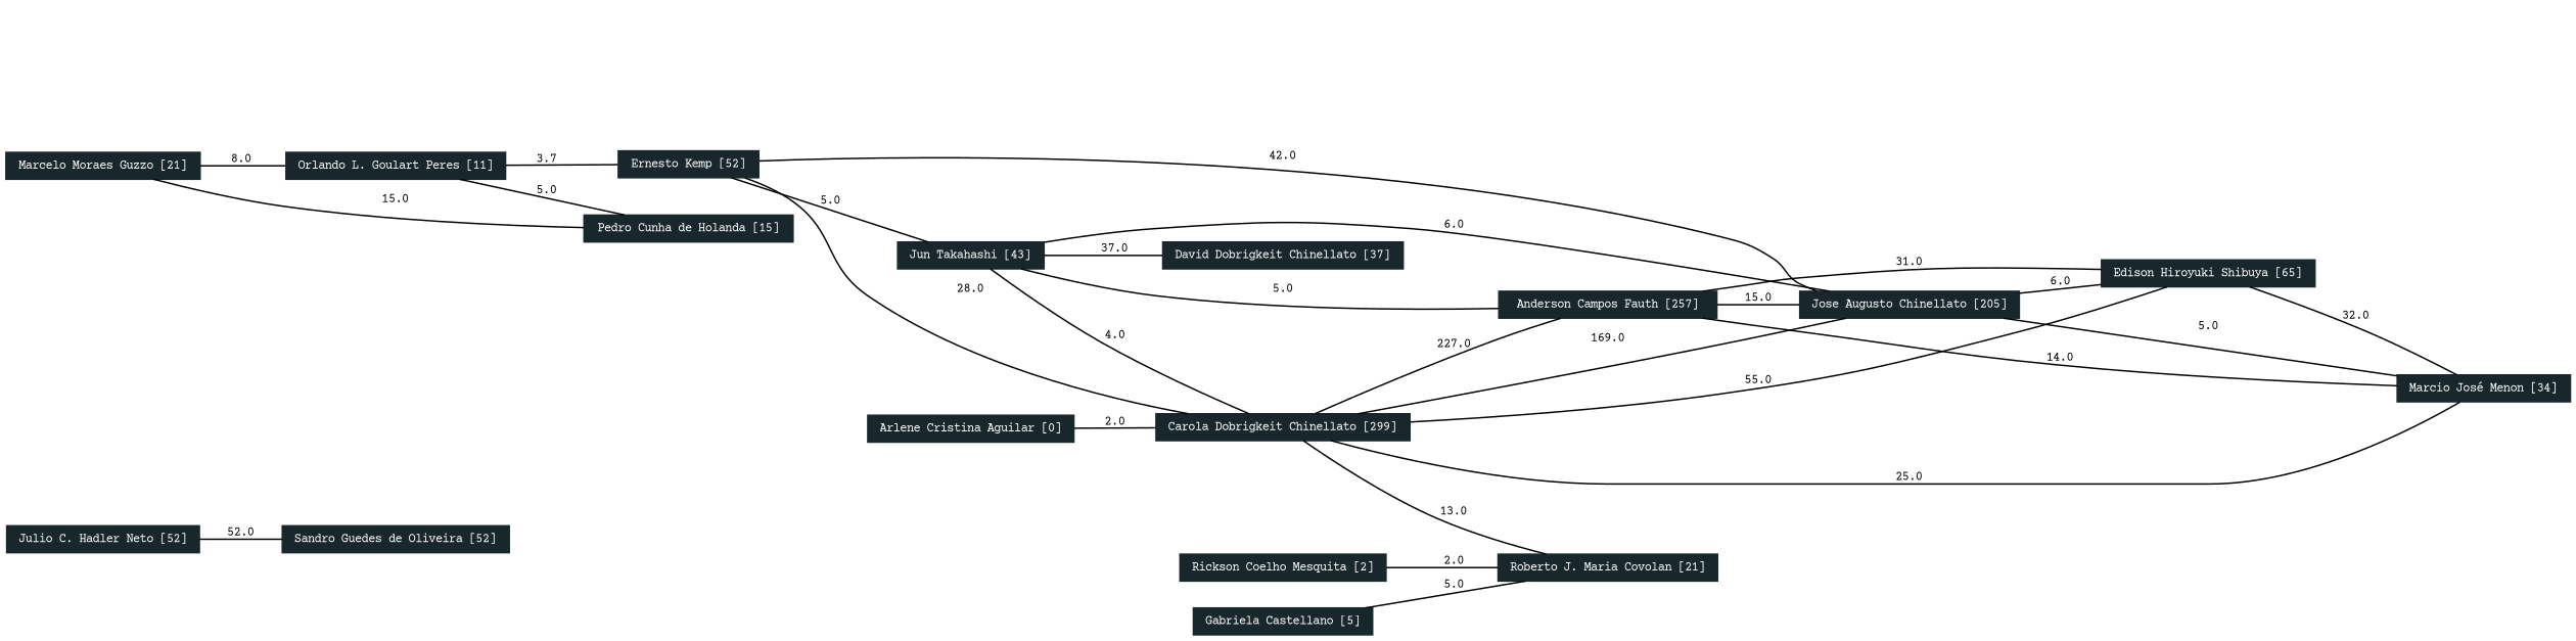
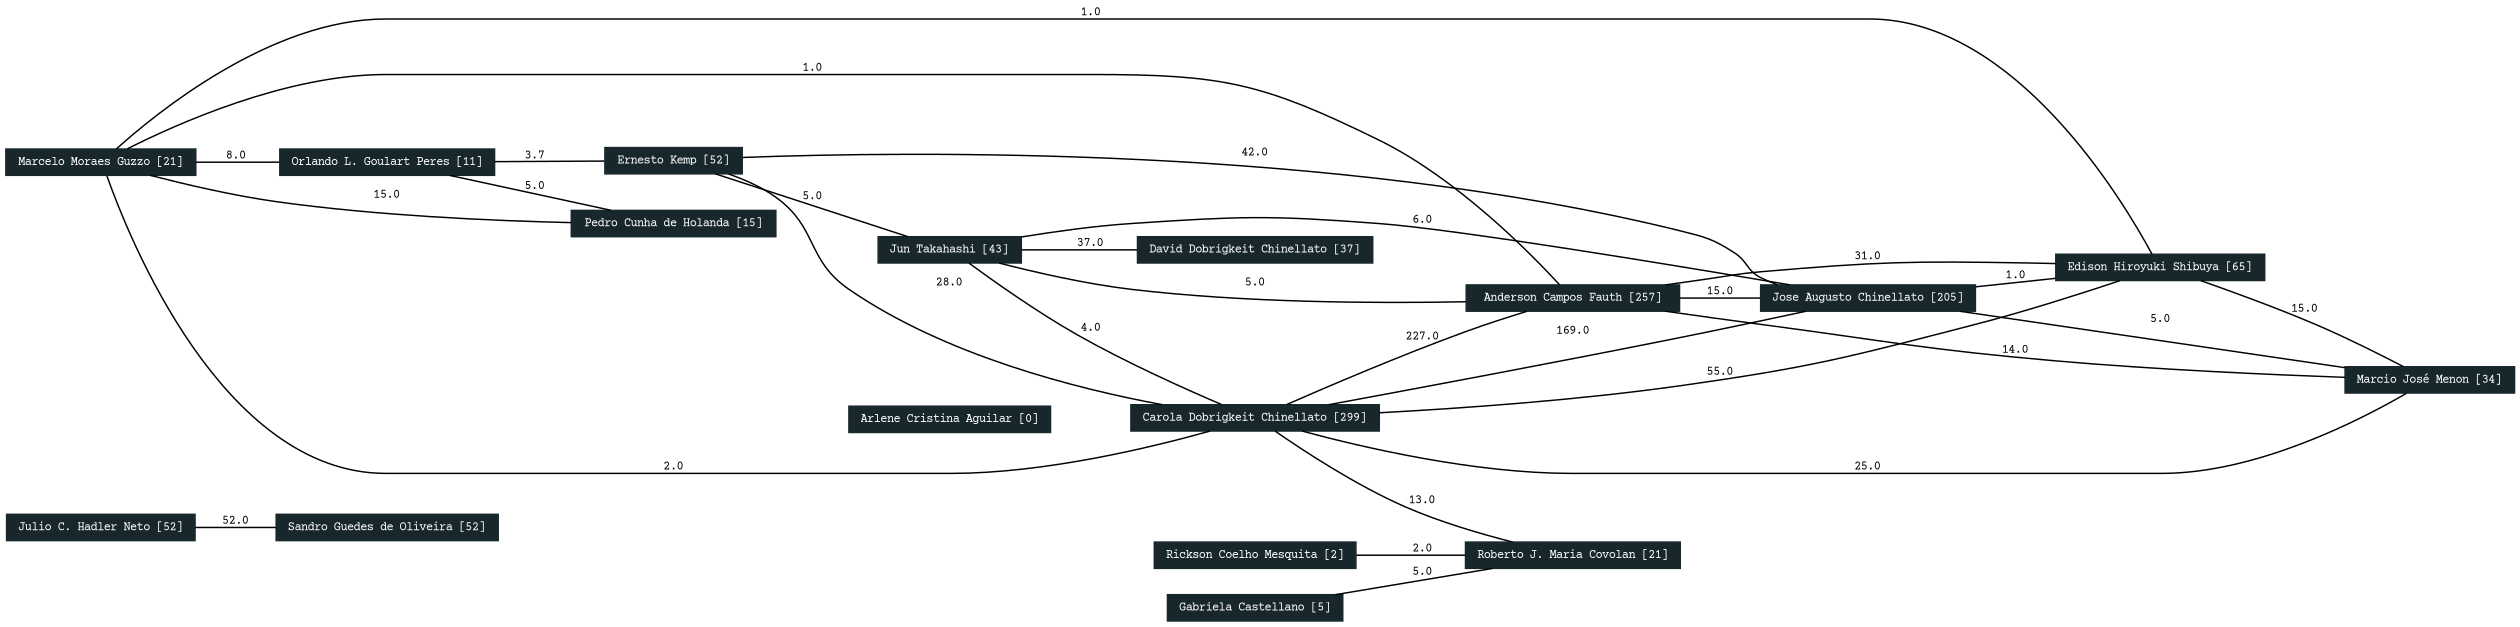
  strict graph {
    fontname="Courier Prime"
    rankdir=LR
    node [color="#17272B" fontcolor="#FFFFFF" fontname="Courier Prime" fontsize=8 shape=rectangle style=filled]
    edge [fontname="Courier Prime" fontsize=8]
    n1 [height=0.25 label="Julio C. Hadler Neto [52]" width=1.6389]
    n2 [height=0.25 label="Sandro Guedes de Oliveira [52]" width=2.0833]
    n3 [height=0.25 label="Arlene Cristina Aguilar [0]" width=1.75]
    n4 [height=0.25 label="Marcelo Moraes Guzzo [21]" width=1.8056]
    n5 [height=0.25 label="Edison Hiroyuki Shibuya [65]" width=1.9167]
    n6 [height=0.25 label="Carola Dobrigkeit Chinellato [299]" width=2.1944]
    n7 [height=0.25 label="Orlando L. Goulart Peres [11]" width=1.9722]
    n8 [height=0.25 label="Anderson Campos Fauth [257]" width=2.0278]
    n9 [height=0.25 label="Pedro Cunha de Holanda [15]" width=1.9444]
    n10 [height=0.25 label="Marcio José Menon [34]" width=1.5833]
    n11 [height=0.25 label="Jose Augusto Chinellato [205]" width=1.9722]
    n12 [height=0.25 label="Roberto J. Maria Covolan [21]" width=1.9444]
    n13 [height=0.25 label="Ernesto Kemp [52]" width=1.3056]
    n14 [height=0.25 label="Jun Takahashi [43]" width=1.3056]
    n15 [height=0.25 label="David Dobrigkeit Chinellato [37]" width=2.0833]
    n16 [height=0.25 label="Rickson Coelho Mesquita [2]" width=1.8889]
    n17 [height=0.25 label="Gabriela Castellano [5]" width=1.5833]
    n1 -- n2 [label=52.0]
-   n3 -- n6 [label=2.0]
+   n4 -- n5 [label=1.0]
+   n4 -- n6 [label=2.0]
    n4 -- n7 [label=8.0]
+   n4 -- n8 [label=1.0]
    n4 -- n9 [label=15.0]
-   n5 -- n10 [label=32.0]
+   n5 -- n10 [label=15.0]
    n6 -- n5 [label=55.0]
    n6 -- n8 [label=227.0]
    n6 -- n10 [label=25.0]
    n6 -- n11 [label=169.0]
    n6 -- n12 [label=13.0]
    n7 -- n9 [label=5.0]
    n7 -- n13 [label=3.7]
    n8 -- n5 [label=31.0]
    n8 -- n10 [label=14.0]
    n8 -- n11 [label=15.0]
-   n11 -- n5 [label=6.0]
+   n11 -- n5 [label=1.0]
    n11 -- n10 [label=5.0]
    n13 -- n6 [label=28.0]
    n13 -- n11 [label=42.0]
    n13 -- n14 [label=5.0]
    n14 -- n6 [label=4.0]
    n14 -- n8 [label=5.0]
    n14 -- n11 [label=6.0]
    n14 -- n15 [label=37.0]
    n16 -- n12 [label=2.0]
    n17 -- n12 [label=5.0]
  }
